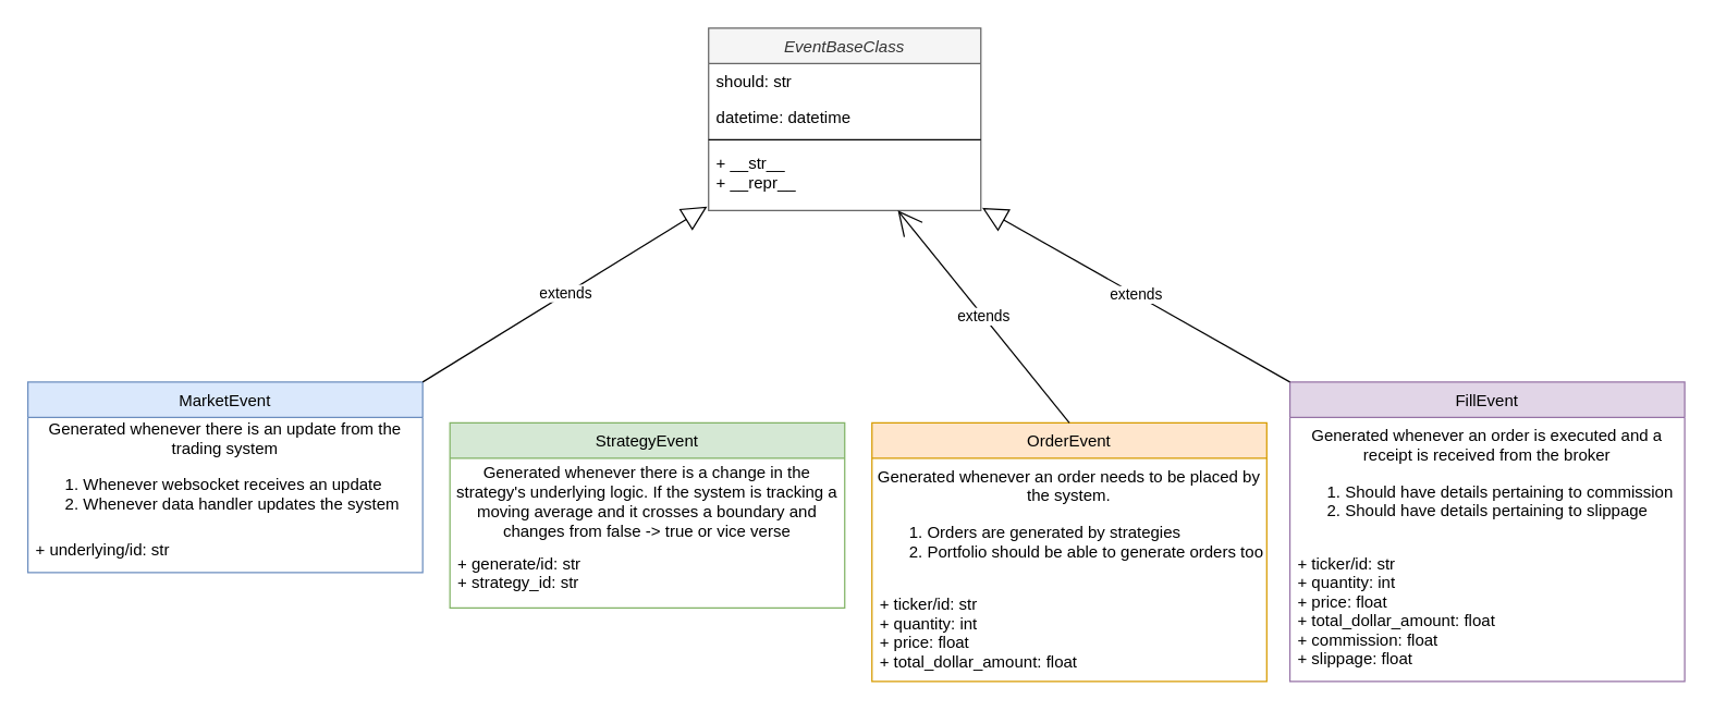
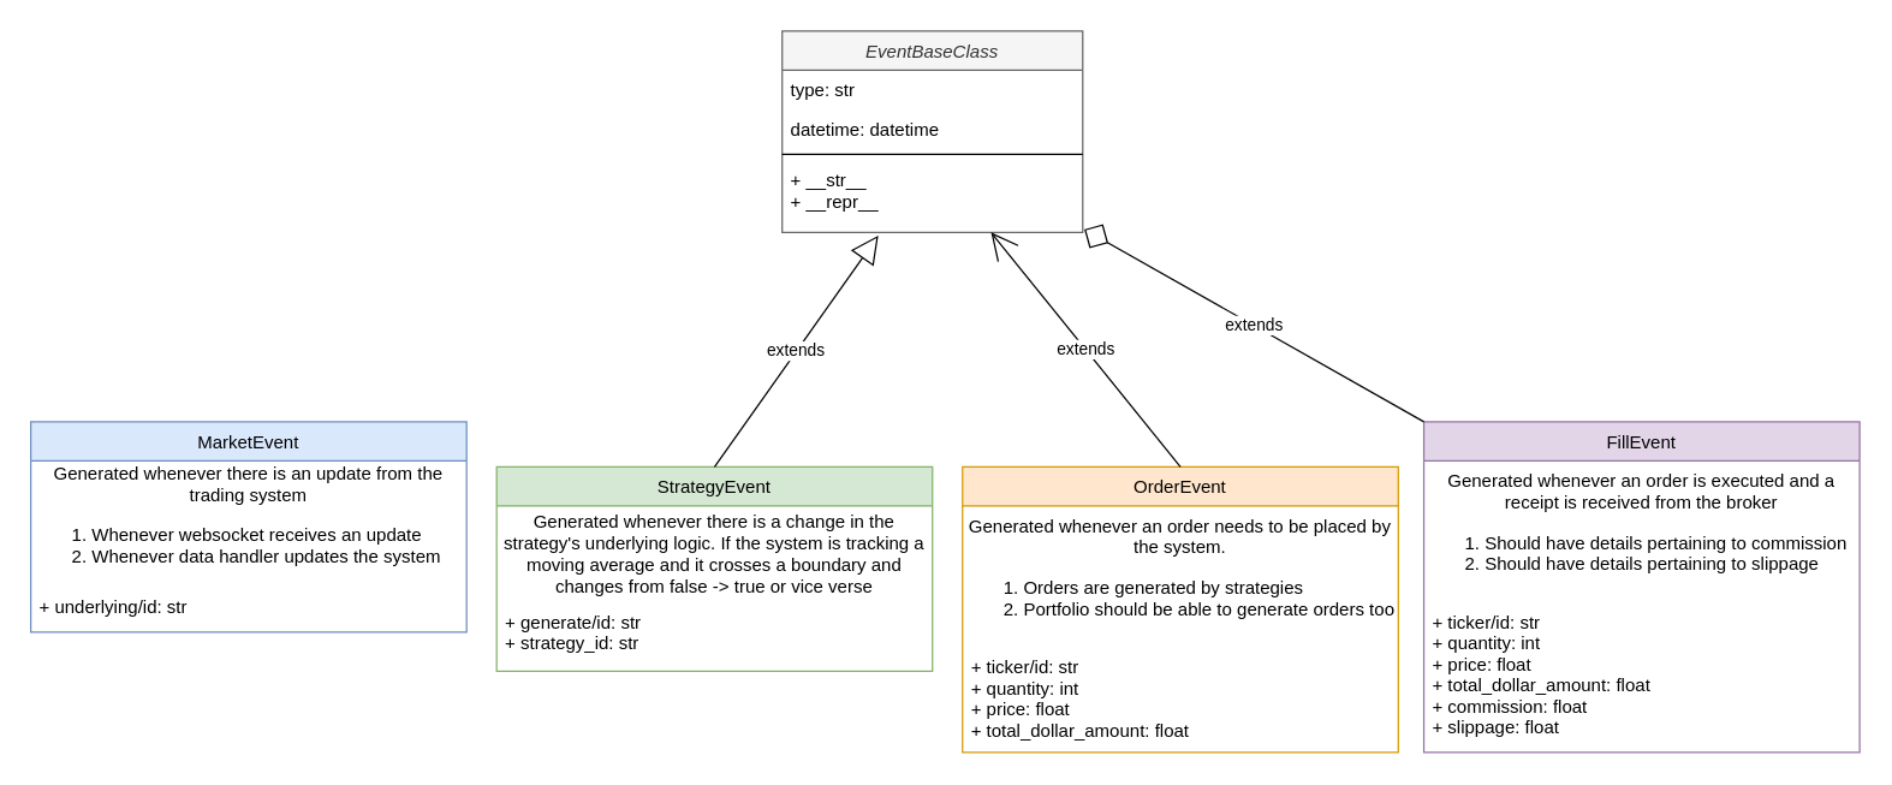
  <mxCell id="0" />
  <mxCell id="1" parent="0" />
  <mxCell id="2" value="EventBaseClass" style="swimlane;fontStyle=2;align=center;verticalAlign=top;childLayout=stackLayout;horizontal=1;startSize=26;horizontalStack=0;resizeParent=1;resizeLast=0;collapsible=1;marginBottom=0;rounded=0;shadow=0;strokeWidth=1;fillColor=#f5f5f5;strokeColor=#666666;fontColor=#333333;" parent="1" vertex="1"><mxGeometry x="520" y="20" width="200" height="134" as="geometry"><mxRectangle x="230" y="140" width="160" height="26" as="alternateBounds" /></mxGeometry></mxCell>
- <mxCell id="3" value="should: str" style="text;align=left;verticalAlign=top;spacingLeft=4;spacingRight=4;overflow=hidden;rotatable=0;points=[[0,0.5],[1,0.5]];portConstraint=eastwest;" parent="2" vertex="1"><mxGeometry y="26" width="200" height="26" as="geometry" /></mxCell>
+ <mxCell id="3" value="type: str" style="text;align=left;verticalAlign=top;spacingLeft=4;spacingRight=4;overflow=hidden;rotatable=0;points=[[0,0.5],[1,0.5]];portConstraint=eastwest;" parent="2" vertex="1"><mxGeometry y="26" width="200" height="26" as="geometry" /></mxCell>
  <mxCell id="4" value="datetime: datetime" style="text;align=left;verticalAlign=top;spacingLeft=4;spacingRight=4;overflow=hidden;rotatable=0;points=[[0,0.5],[1,0.5]];portConstraint=eastwest;rounded=0;shadow=0;html=0;" parent="2" vertex="1"><mxGeometry y="52" width="200" height="26" as="geometry" /></mxCell>
  <mxCell id="5" value="" style="line;html=1;strokeWidth=1;align=left;verticalAlign=middle;spacingTop=-1;spacingLeft=3;spacingRight=3;rotatable=0;labelPosition=right;points=[];portConstraint=eastwest;" parent="2" vertex="1"><mxGeometry y="78" width="200" height="8" as="geometry" /></mxCell>
  <mxCell id="6" value="+ __str__&#10;+ __repr__" style="text;align=left;verticalAlign=top;spacingLeft=4;spacingRight=4;overflow=hidden;rotatable=0;points=[[0,0.5],[1,0.5]];portConstraint=eastwest;" parent="2" vertex="1"><mxGeometry y="86" width="200" height="48" as="geometry" /></mxCell>
  <mxCell id="7" value="MarketEvent" style="swimlane;fontStyle=0;childLayout=stackLayout;horizontal=1;startSize=26;fillColor=#dae8fc;horizontalStack=0;resizeParent=1;resizeParentMax=0;resizeLast=0;collapsible=1;marginBottom=0;strokeColor=#6c8ebf;" parent="1" vertex="1"><mxGeometry x="20" y="280" width="290" height="140" as="geometry" /></mxCell>
  <mxCell id="8" value="Generated whenever there is an update from the trading system&lt;br&gt;&lt;div style=&quot;text-align: left&quot;&gt;&lt;ol&gt;&lt;li&gt;&lt;span&gt;Whenever websocket receives an update&lt;/span&gt;&lt;/li&gt;&lt;li&gt;&lt;span&gt;Whenever data handler updates the system&lt;/span&gt;&lt;/li&gt;&lt;/ol&gt;&lt;/div&gt;" style="text;html=1;strokeColor=none;fillColor=none;align=center;verticalAlign=middle;whiteSpace=wrap;rounded=0;" parent="7" vertex="1"><mxGeometry y="26" width="290" height="84" as="geometry" /></mxCell>
  <mxCell id="9" value="+ underlying/id: str" style="text;strokeColor=none;fillColor=none;align=left;verticalAlign=top;spacingLeft=4;spacingRight=4;overflow=hidden;rotatable=0;points=[[0,0.5],[1,0.5]];portConstraint=eastwest;" parent="7" vertex="1"><mxGeometry y="110" width="290" height="30" as="geometry" /></mxCell>
  <mxCell id="10" value="StrategyEvent" style="swimlane;fontStyle=0;childLayout=stackLayout;horizontal=1;startSize=26;fillColor=#d5e8d4;horizontalStack=0;resizeParent=1;resizeParentMax=0;resizeLast=0;collapsible=1;marginBottom=0;strokeColor=#82b366;" parent="1" vertex="1"><mxGeometry x="330" y="310" width="290" height="136" as="geometry" /></mxCell>
  <mxCell id="11" value="Generated whenever there is a change in the strategy's underlying logic. If the system is tracking a moving average and it crosses a boundary and changes from false -&amp;gt; true or vice verse" style="text;html=1;strokeColor=none;fillColor=none;align=center;verticalAlign=middle;whiteSpace=wrap;rounded=0;" parent="10" vertex="1"><mxGeometry y="26" width="290" height="64" as="geometry" /></mxCell>
  <mxCell id="12" value="+ generate/id: str&#10;+ strategy_id: str" style="text;strokeColor=none;fillColor=none;align=left;verticalAlign=top;spacingLeft=4;spacingRight=4;overflow=hidden;rotatable=0;points=[[0,0.5],[1,0.5]];portConstraint=eastwest;" parent="10" vertex="1"><mxGeometry y="90" width="290" height="46" as="geometry" /></mxCell>
  <mxCell id="13" value="OrderEvent" style="swimlane;fontStyle=0;childLayout=stackLayout;horizontal=1;startSize=26;fillColor=#ffe6cc;horizontalStack=0;resizeParent=1;resizeParentMax=0;resizeLast=0;collapsible=1;marginBottom=0;strokeColor=#d79b00;" parent="1" vertex="1"><mxGeometry x="640" y="310" width="290" height="190" as="geometry" /></mxCell>
  <mxCell id="14" value="Generated whenever an order needs to be placed by the system.&lt;br&gt;&lt;div style=&quot;text-align: left&quot;&gt;&lt;ol&gt;&lt;li&gt;&lt;span&gt;Orders are generated by strategies&lt;/span&gt;&lt;/li&gt;&lt;li&gt;&lt;span&gt;Portfolio should be able to generate orders too&lt;/span&gt;&lt;/li&gt;&lt;/ol&gt;&lt;/div&gt;" style="text;html=1;strokeColor=none;fillColor=none;align=center;verticalAlign=middle;whiteSpace=wrap;rounded=0;" parent="13" vertex="1"><mxGeometry y="26" width="290" height="94" as="geometry" /></mxCell>
  <mxCell id="15" value="+ ticker/id: str&#10;+ quantity: int&#10;+ price: float&#10;+ total_dollar_amount: float" style="text;strokeColor=none;fillColor=none;align=left;verticalAlign=top;spacingLeft=4;spacingRight=4;overflow=hidden;rotatable=0;points=[[0,0.5],[1,0.5]];portConstraint=eastwest;" parent="13" vertex="1"><mxGeometry y="120" width="290" height="70" as="geometry" /></mxCell>
  <mxCell id="16" value="FillEvent" style="swimlane;fontStyle=0;childLayout=stackLayout;horizontal=1;startSize=26;fillColor=#e1d5e7;horizontalStack=0;resizeParent=1;resizeParentMax=0;resizeLast=0;collapsible=1;marginBottom=0;strokeColor=#9673a6;" parent="1" vertex="1"><mxGeometry x="947" y="280" width="290" height="220" as="geometry" /></mxCell>
  <mxCell id="17" value="Generated whenever an order is executed and a receipt is received from the broker&lt;br&gt;&lt;div style=&quot;text-align: left&quot;&gt;&lt;ol&gt;&lt;li&gt;&lt;span&gt;Should have details pertaining to commission&lt;/span&gt;&lt;/li&gt;&lt;li&gt;&lt;span&gt;Should have details pertaining to slippage&lt;/span&gt;&lt;br&gt;&lt;/li&gt;&lt;/ol&gt;&lt;/div&gt;" style="text;html=1;strokeColor=none;fillColor=none;align=center;verticalAlign=middle;whiteSpace=wrap;rounded=0;" parent="16" vertex="1"><mxGeometry y="26" width="290" height="94" as="geometry" /></mxCell>
  <mxCell id="18" value="+ ticker/id: str&#10;+ quantity: int&#10;+ price: float&#10;+ total_dollar_amount: float&#10;+ commission: float&#10;+ slippage: float" style="text;strokeColor=none;fillColor=none;align=left;verticalAlign=top;spacingLeft=4;spacingRight=4;overflow=hidden;rotatable=0;points=[[0,0.5],[1,0.5]];portConstraint=eastwest;" parent="16" vertex="1"><mxGeometry y="120" width="290" height="100" as="geometry" /></mxCell>
- <mxCell id="19" value="extends" style="endArrow=block;endSize=16;endFill=0;html=1;exitX=1;exitY=0;exitDx=0;exitDy=0;entryX=-0.005;entryY=0.938;entryDx=0;entryDy=0;entryPerimeter=0;" parent="1" source="7" target="6" edge="1"><mxGeometry width="160" relative="1" as="geometry"><mxPoint x="830" y="40" as="sourcePoint" /><mxPoint x="990" y="40" as="targetPoint" /></mxGeometry></mxCell>
- <mxCell id="20" value="extends" style="endArrow=block;endSize=16;endFill=0;html=1;exitX=0;exitY=0;exitDx=0;exitDy=0;entryX=1.005;entryY=0.958;entryDx=0;entryDy=0;entryPerimeter=0;" parent="1" source="16" target="6" edge="1"><mxGeometry width="160" relative="1" as="geometry"><mxPoint x="810" y="-97" as="sourcePoint" /><mxPoint x="960" y="100" as="targetPoint" /></mxGeometry></mxCell>
+ <mxCell id="20" value="extends" style="endArrow=diamond;endSize=16;endFill=0;html=1;exitX=0;exitY=0;exitDx=0;exitDy=0;entryX=1.005;entryY=0.958;entryDx=0;entryDy=0;entryPerimeter=0;" parent="1" source="16" target="6" edge="1"><mxGeometry width="160" relative="1" as="geometry"><mxPoint x="810" y="-97" as="sourcePoint" /><mxPoint x="960" y="100" as="targetPoint" /></mxGeometry></mxCell>
  <mxCell id="21" value="extends" style="endArrow=open;endSize=16;endFill=0;html=1;exitX=0.5;exitY=0;exitDx=0;exitDy=0;entryX=0.695;entryY=1;entryDx=0;entryDy=0;entryPerimeter=0;" parent="1" source="13" target="6" edge="1"><mxGeometry width="160" relative="1" as="geometry"><mxPoint x="810" y="451.5" as="sourcePoint" /><mxPoint x="963.8" y="235.2" as="targetPoint" /></mxGeometry></mxCell>
+ <mxCell id="22" value="extends" style="endArrow=block;endSize=16;endFill=0;html=1;exitX=0.5;exitY=0;exitDx=0;exitDy=0;entryX=0.32;entryY=1.042;entryDx=0;entryDy=0;entryPerimeter=0;" parent="1" source="10" target="6" edge="1"><mxGeometry width="160" relative="1" as="geometry"><mxPoint x="810" y="241.5" as="sourcePoint" /><mxPoint x="960.2" y="196.368" as="targetPoint" /></mxGeometry></mxCell>
